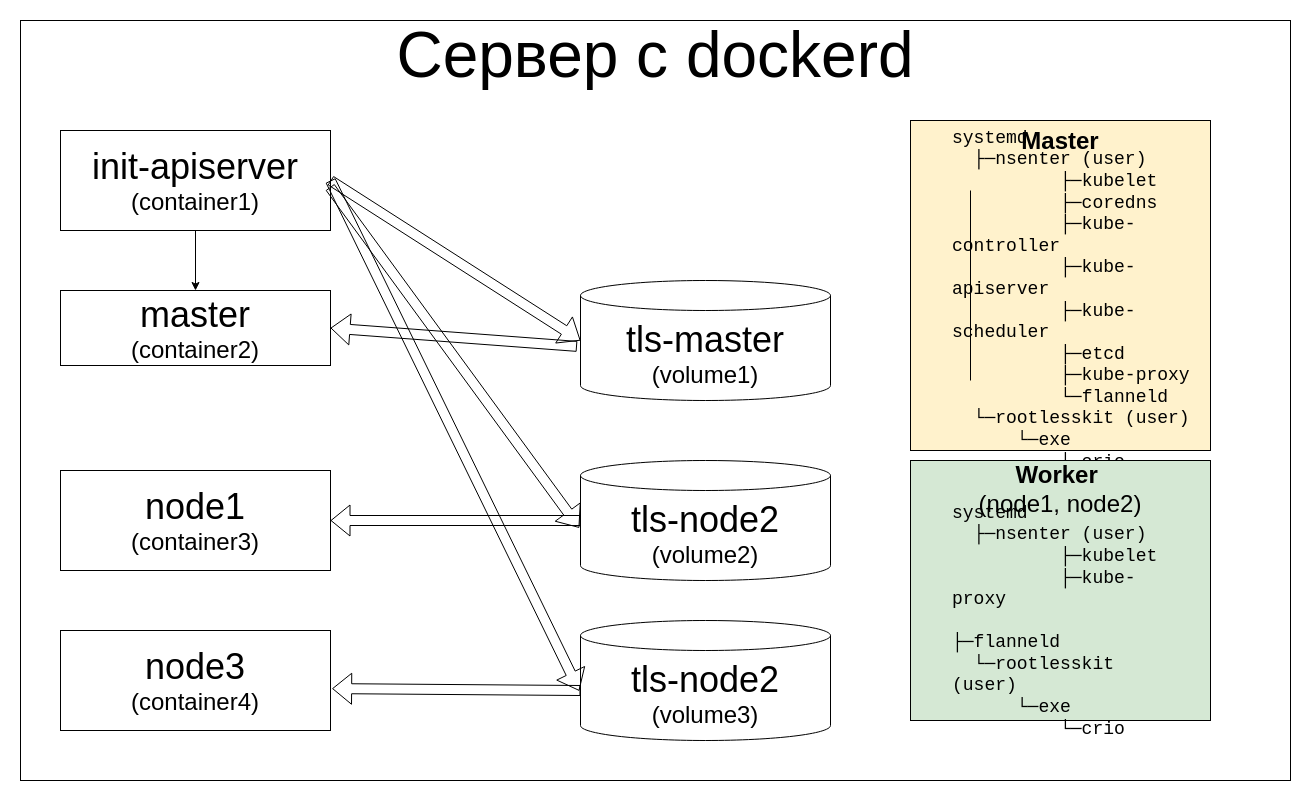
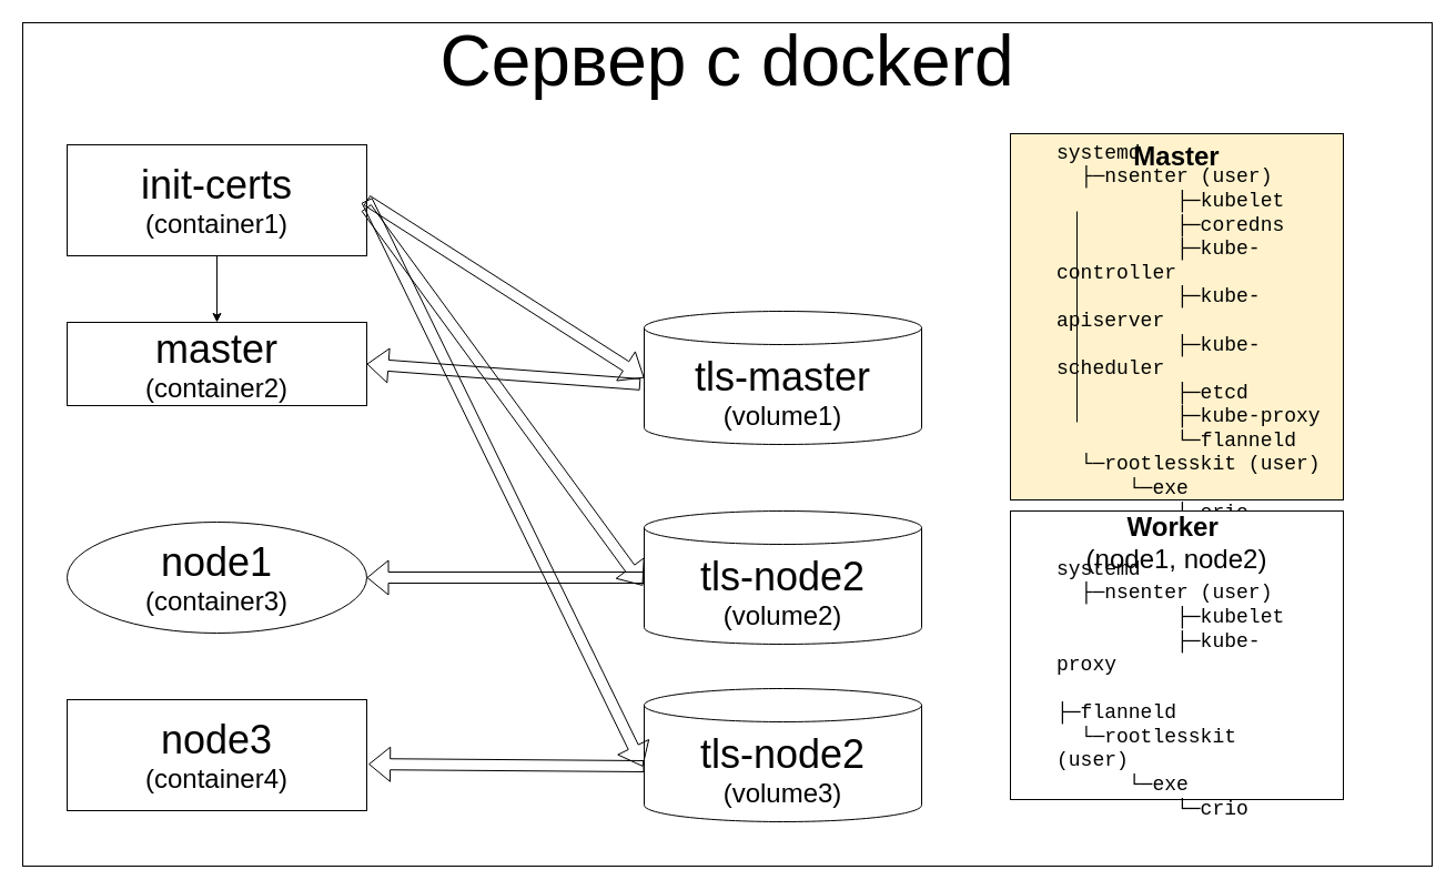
  <mxCell id="0" />
  <mxCell id="1" parent="0" />
  <mxCell id="2" value="&lt;font style=&quot;font-size: 64px;&quot;&gt;Сервер с dockerd&lt;br&gt;&lt;br&gt;&lt;br&gt;&lt;br&gt;&lt;br&gt;&lt;br&gt;&lt;br&gt;&lt;br&gt;&lt;br&gt;&lt;br&gt;&lt;/font&gt;" style="rounded=0;whiteSpace=wrap;html=1;" vertex="1" parent="1"><mxGeometry x="20" y="20" width="1270" height="760" as="geometry" /></mxCell>
  <mxCell id="3" value="" style="edgeStyle=orthogonalEdgeStyle;rounded=0;orthogonalLoop=1;jettySize=auto;html=1;" edge="1" parent="1" source="4" target="5"><mxGeometry relative="1" as="geometry" /></mxCell>
- <mxCell id="4" value="&lt;font style=&quot;&quot;&gt;&lt;span style=&quot;font-size: 36px;&quot;&gt;init-apiserver&lt;/span&gt;&lt;br&gt;&lt;font style=&quot;font-size: 24px;&quot;&gt;(сontainer1)&lt;/font&gt;&lt;br&gt;&lt;/font&gt;" style="rounded=0;whiteSpace=wrap;html=1;" vertex="1" parent="1"><mxGeometry x="60" y="130" width="270" height="100" as="geometry" /></mxCell>
+ <mxCell id="4" value="&lt;font style=&quot;&quot;&gt;&lt;span style=&quot;font-size: 36px;&quot;&gt;init-certs&lt;/span&gt;&lt;br&gt;&lt;font style=&quot;font-size: 24px;&quot;&gt;(сontainer1)&lt;/font&gt;&lt;br&gt;&lt;/font&gt;" style="rounded=0;whiteSpace=wrap;html=1;" vertex="1" parent="1"><mxGeometry x="60" y="130" width="270" height="100" as="geometry" /></mxCell>
  <mxCell id="5" value="&lt;font style=&quot;&quot;&gt;&lt;span style=&quot;font-size: 36px;&quot;&gt;master&lt;/span&gt;&lt;br&gt;&lt;font style=&quot;font-size: 24px;&quot;&gt;(сontainer2)&lt;/font&gt;&lt;br&gt;&lt;/font&gt;" style="rounded=0;whiteSpace=wrap;html=1;" vertex="1" parent="1"><mxGeometry x="60" y="290" width="270" height="75" as="geometry" /></mxCell>
- <mxCell id="6" value="&lt;font style=&quot;&quot;&gt;&lt;span style=&quot;font-size: 36px;&quot;&gt;node1&lt;/span&gt;&lt;br&gt;&lt;font style=&quot;font-size: 24px;&quot;&gt;(сontainer3)&lt;/font&gt;&lt;br&gt;&lt;/font&gt;" style="rounded=0;whiteSpace=wrap;html=1;" vertex="1" parent="1"><mxGeometry x="60" y="470" width="270" height="100" as="geometry" /></mxCell>
+ <mxCell id="6" value="&lt;font style=&quot;&quot;&gt;&lt;span style=&quot;font-size: 36px;&quot;&gt;node1&lt;/span&gt;&lt;br&gt;&lt;font style=&quot;font-size: 24px;&quot;&gt;(сontainer3)&lt;/font&gt;&lt;br&gt;&lt;/font&gt;" style="ellipse;whiteSpace=wrap;html=1;" vertex="1" parent="1"><mxGeometry x="60" y="470" width="270" height="100" as="geometry" /></mxCell>
  <mxCell id="7" value="&lt;font style=&quot;&quot;&gt;&lt;span style=&quot;font-size: 36px;&quot;&gt;node3&lt;/span&gt;&lt;br&gt;&lt;font style=&quot;font-size: 24px;&quot;&gt;(сontainer4)&lt;/font&gt;&lt;br&gt;&lt;/font&gt;" style="rounded=0;whiteSpace=wrap;html=1;" vertex="1" parent="1"><mxGeometry x="60" y="630" width="270" height="100" as="geometry" /></mxCell>
  <mxCell id="8" value="&lt;font style=&quot;&quot;&gt;&lt;span style=&quot;font-size: 36px;&quot;&gt;tls-master&lt;/span&gt;&lt;br&gt;&lt;font style=&quot;font-size: 24px;&quot;&gt;(volume1)&lt;/font&gt;&lt;br&gt;&lt;/font&gt;" style="shape=cylinder3;whiteSpace=wrap;html=1;boundedLbl=1;backgroundOutline=1;size=15;" vertex="1" parent="1"><mxGeometry x="580" y="280" width="250" height="120" as="geometry" /></mxCell>
  <mxCell id="9" value="&lt;font style=&quot;&quot;&gt;&lt;span style=&quot;font-size: 36px;&quot;&gt;tls-node2&lt;/span&gt;&lt;br&gt;&lt;font style=&quot;font-size: 24px;&quot;&gt;(volume2)&lt;/font&gt;&lt;br&gt;&lt;/font&gt;" style="shape=cylinder3;whiteSpace=wrap;html=1;boundedLbl=1;backgroundOutline=1;size=15;" vertex="1" parent="1"><mxGeometry x="580" y="460" width="250" height="120" as="geometry" /></mxCell>
  <mxCell id="10" value="&lt;font style=&quot;&quot;&gt;&lt;span style=&quot;font-size: 36px;&quot;&gt;tls-node2&lt;/span&gt;&lt;br&gt;&lt;font style=&quot;font-size: 24px;&quot;&gt;(volume3)&lt;/font&gt;&lt;br&gt;&lt;/font&gt;" style="shape=cylinder3;whiteSpace=wrap;html=1;boundedLbl=1;backgroundOutline=1;size=15;" vertex="1" parent="1"><mxGeometry x="580" y="620" width="250" height="120" as="geometry" /></mxCell>
  <mxCell id="11" value="" style="shape=flexArrow;endArrow=classic;html=1;rounded=0;entryX=0;entryY=0.5;entryDx=0;entryDy=0;entryPerimeter=0;exitX=1;exitY=0.5;exitDx=0;exitDy=0;" edge="1" parent="1" source="4" target="8"><mxGeometry width="50" height="50" relative="1" as="geometry"><mxPoint x="360" y="180" as="sourcePoint" /><mxPoint x="410" y="130" as="targetPoint" /></mxGeometry></mxCell>
  <mxCell id="12" value="" style="shape=flexArrow;endArrow=classic;html=1;rounded=0;entryX=-0.005;entryY=0.561;entryDx=0;entryDy=0;entryPerimeter=0;exitX=0.998;exitY=0.566;exitDx=0;exitDy=0;exitPerimeter=0;" edge="1" parent="1" source="4" target="9"><mxGeometry width="50" height="50" relative="1" as="geometry"><mxPoint x="340" y="190" as="sourcePoint" /><mxPoint x="780" y="350" as="targetPoint" /></mxGeometry></mxCell>
  <mxCell id="13" value="" style="shape=flexArrow;endArrow=classic;html=1;rounded=0;entryX=-0.005;entryY=0.586;entryDx=0;entryDy=0;entryPerimeter=0;" edge="1" parent="1" target="10"><mxGeometry width="50" height="50" relative="1" as="geometry"><mxPoint x="330" y="180" as="sourcePoint" /><mxPoint x="780" y="553" as="targetPoint" /></mxGeometry></mxCell>
  <mxCell id="14" value="" style="shape=flexArrow;endArrow=classic;html=1;rounded=0;entryX=1;entryY=0.5;entryDx=0;entryDy=0;exitX=-0.014;exitY=0.549;exitDx=0;exitDy=0;exitPerimeter=0;" edge="1" parent="1" source="8" target="5"><mxGeometry width="50" height="50" relative="1" as="geometry"><mxPoint x="470" y="450" as="sourcePoint" /><mxPoint x="520" y="400" as="targetPoint" /></mxGeometry></mxCell>
  <mxCell id="15" value="" style="shape=flexArrow;endArrow=classic;html=1;rounded=0;entryX=1;entryY=0.5;entryDx=0;entryDy=0;exitX=0;exitY=0.5;exitDx=0;exitDy=0;exitPerimeter=0;" edge="1" parent="1" source="9" target="6"><mxGeometry width="50" height="50" relative="1" as="geometry"><mxPoint x="770" y="530" as="sourcePoint" /><mxPoint x="340" y="350" as="targetPoint" /></mxGeometry></mxCell>
  <mxCell id="16" value="" style="shape=flexArrow;endArrow=classic;html=1;rounded=0;entryX=1.006;entryY=0.581;entryDx=0;entryDy=0;entryPerimeter=0;" edge="1" parent="1" target="7"><mxGeometry width="50" height="50" relative="1" as="geometry"><mxPoint x="580" y="690" as="sourcePoint" /><mxPoint x="340" y="530" as="targetPoint" /></mxGeometry></mxCell>
  <mxCell id="17" value="&lt;div style=&quot;font-size: 24px;&quot;&gt;&lt;b&gt;Master&lt;/b&gt;&lt;/div&gt;&lt;div style=&quot;font-size: 24px;&quot;&gt;&lt;br&gt;&lt;/div&gt;&lt;div style=&quot;font-size: 24px;&quot;&gt;&lt;br&gt;&lt;/div&gt;&lt;div style=&quot;font-size: 24px;&quot;&gt;&lt;br&gt;&lt;/div&gt;&lt;div style=&quot;font-size: 24px;&quot;&gt;&lt;br&gt;&lt;/div&gt;&lt;div style=&quot;font-size: 24px;&quot;&gt;&lt;br&gt;&lt;/div&gt;&lt;div style=&quot;font-size: 24px;&quot;&gt;&lt;br&gt;&lt;/div&gt;&lt;div style=&quot;font-size: 24px;&quot;&gt;&lt;br&gt;&lt;/div&gt;&lt;div style=&quot;font-size: 24px;&quot;&gt;&lt;br&gt;&lt;/div&gt;&lt;div style=&quot;font-size: 24px;&quot;&gt;&lt;br&gt;&lt;/div&gt;&lt;div style=&quot;font-size: 24px;&quot;&gt;&lt;br&gt;&lt;/div&gt;" style="rounded=0;whiteSpace=wrap;html=1;fillColor=#fff2cc;" vertex="1" parent="1"><mxGeometry x="910" y="120" width="300" height="330" as="geometry" /></mxCell>
  <mxCell id="18" value="&lt;font face=&quot;Courier New&quot; style=&quot;font-size: 18px;&quot;&gt;&lt;div style=&quot;&quot;&gt;&lt;div&gt;systemd&lt;/div&gt;&lt;div&gt;&amp;nbsp; ├─nsenter (user)&lt;br&gt;&amp;nbsp; &amp;nbsp; &amp;nbsp; &amp;nbsp; &amp;nbsp;&amp;nbsp;├&lt;span style=&quot;background-color: initial;&quot;&gt;─kubelet&lt;/span&gt;&lt;/div&gt;&lt;div style=&quot;border-color: var(--border-color);&quot;&gt;&amp;nbsp; &amp;nbsp; &amp;nbsp; &amp;nbsp; &amp;nbsp; ├─coredns&lt;/div&gt;&lt;div style=&quot;border-color: var(--border-color);&quot;&gt;&amp;nbsp; &amp;nbsp; &amp;nbsp; &amp;nbsp; &amp;nbsp; ├─kube-controller&lt;/div&gt;&lt;div style=&quot;border-color: var(--border-color);&quot;&gt;&amp;nbsp; &amp;nbsp; &amp;nbsp; &amp;nbsp; &amp;nbsp; ├─kube-apiserver&lt;/div&gt;&lt;div style=&quot;border-color: var(--border-color);&quot;&gt;&amp;nbsp; &amp;nbsp; &amp;nbsp; &amp;nbsp; &amp;nbsp; ├─kube-scheduler&lt;/div&gt;&lt;div style=&quot;border-color: var(--border-color);&quot;&gt;&amp;nbsp; &amp;nbsp; &amp;nbsp; &amp;nbsp; &amp;nbsp; ├─etcd&lt;/div&gt;&lt;div style=&quot;border-color: var(--border-color);&quot;&gt;&amp;nbsp; &amp;nbsp; &amp;nbsp; &amp;nbsp; &amp;nbsp; ├─kube-proxy&lt;/div&gt;&lt;div&gt;&amp;nbsp; &amp;nbsp; &amp;nbsp; &amp;nbsp; &amp;nbsp;&amp;nbsp;└&lt;span style=&quot;background-color: initial;&quot;&gt;─flanneld&lt;/span&gt;&lt;/div&gt;&lt;div&gt;&amp;nbsp; └─rootlesskit (user)&lt;/div&gt;&lt;div&gt;&amp;nbsp; &amp;nbsp; &amp;nbsp; └─exe&lt;/div&gt;&lt;div&gt;&amp;nbsp; &amp;nbsp; &amp;nbsp; &amp;nbsp; &amp;nbsp; └─crio&lt;/div&gt;&lt;/div&gt;&lt;/font&gt;" style="text;html=1;strokeColor=none;fillColor=none;align=left;verticalAlign=middle;whiteSpace=wrap;rounded=0;" vertex="1" parent="1"><mxGeometry x="950" y="160" width="250" height="280" as="geometry" /></mxCell>
- <mxCell id="19" value="&lt;div style=&quot;font-size: 24px;&quot;&gt;&lt;b&gt;Worker&amp;nbsp;&lt;br&gt;&lt;/b&gt;&lt;span style=&quot;background-color: initial;&quot;&gt;(node1, node2)&lt;/span&gt;&lt;/div&gt;&lt;div style=&quot;font-size: 24px;&quot;&gt;&lt;br&gt;&lt;/div&gt;&lt;div style=&quot;font-size: 24px;&quot;&gt;&lt;br&gt;&lt;/div&gt;&lt;div style=&quot;font-size: 24px;&quot;&gt;&lt;br&gt;&lt;/div&gt;&lt;div style=&quot;font-size: 24px;&quot;&gt;&lt;br&gt;&lt;/div&gt;&lt;div style=&quot;font-size: 24px;&quot;&gt;&lt;br&gt;&lt;/div&gt;&lt;div style=&quot;font-size: 24px;&quot;&gt;&lt;br&gt;&lt;/div&gt;&lt;div style=&quot;font-size: 24px;&quot;&gt;&lt;br&gt;&lt;/div&gt;" style="rounded=0;whiteSpace=wrap;html=1;fillColor=#d5e8d4;" vertex="1" parent="1"><mxGeometry x="910" y="460" width="300" height="260" as="geometry" /></mxCell>
+ <mxCell id="19" value="&lt;div style=&quot;font-size: 24px;&quot;&gt;&lt;b&gt;Worker&amp;nbsp;&lt;br&gt;&lt;/b&gt;&lt;span style=&quot;background-color: initial;&quot;&gt;(node1, node2)&lt;/span&gt;&lt;/div&gt;&lt;div style=&quot;font-size: 24px;&quot;&gt;&lt;br&gt;&lt;/div&gt;&lt;div style=&quot;font-size: 24px;&quot;&gt;&lt;br&gt;&lt;/div&gt;&lt;div style=&quot;font-size: 24px;&quot;&gt;&lt;br&gt;&lt;/div&gt;&lt;div style=&quot;font-size: 24px;&quot;&gt;&lt;br&gt;&lt;/div&gt;&lt;div style=&quot;font-size: 24px;&quot;&gt;&lt;br&gt;&lt;/div&gt;&lt;div style=&quot;font-size: 24px;&quot;&gt;&lt;br&gt;&lt;/div&gt;&lt;div style=&quot;font-size: 24px;&quot;&gt;&lt;br&gt;&lt;/div&gt;" style="rounded=0;whiteSpace=wrap;html=1;" vertex="1" parent="1"><mxGeometry x="910" y="460" width="300" height="260" as="geometry" /></mxCell>
  <mxCell id="20" value="&lt;font face=&quot;Courier New&quot; style=&quot;font-size: 18px;&quot;&gt;&lt;div style=&quot;&quot;&gt;&lt;div&gt;systemd&lt;/div&gt;&lt;div&gt;&amp;nbsp; ├─nsenter (user)&lt;br&gt;&lt;div style=&quot;border-color: var(--border-color);&quot;&gt;&amp;nbsp; &amp;nbsp; &amp;nbsp; &amp;nbsp; &amp;nbsp; ├─kubelet&lt;/div&gt;&lt;/div&gt;&lt;div&gt;&lt;span style=&quot;border-color: var(--border-color); background-color: initial;&quot;&gt;&lt;div style=&quot;border-color: var(--border-color);&quot;&gt;&amp;nbsp; &amp;nbsp; &amp;nbsp; &amp;nbsp; &amp;nbsp; ├─kube-proxy&lt;/div&gt;&lt;div style=&quot;border-color: var(--border-color);&quot;&gt;&amp;nbsp; &amp;nbsp; &amp;nbsp; &amp;nbsp; &amp;nbsp; ├─flanneld&lt;/div&gt;&lt;/span&gt;&lt;/div&gt;&lt;div&gt;&amp;nbsp; └─rootlesskit (user)&lt;/div&gt;&lt;div&gt;&amp;nbsp; &amp;nbsp; &amp;nbsp; └─exe&lt;/div&gt;&lt;div&gt;&amp;nbsp; &amp;nbsp; &amp;nbsp; &amp;nbsp; &amp;nbsp; └─crio&lt;/div&gt;&lt;/div&gt;&lt;/font&gt;" style="text;html=1;strokeColor=none;fillColor=none;align=left;verticalAlign=middle;whiteSpace=wrap;rounded=0;" vertex="1" parent="1"><mxGeometry x="950" y="540" width="215" height="161" as="geometry" /></mxCell>
  <mxCell id="21" value="" style="endArrow=none;html=1;rounded=0;endSize=8;strokeWidth=1;" edge="1" parent="1"><mxGeometry width="50" height="50" relative="1" as="geometry"><mxPoint x="970" y="380" as="sourcePoint" /><mxPoint x="970" y="190" as="targetPoint" /></mxGeometry></mxCell>
